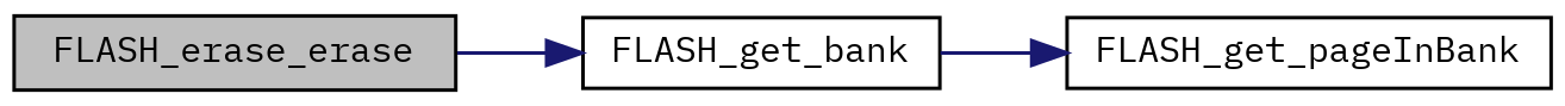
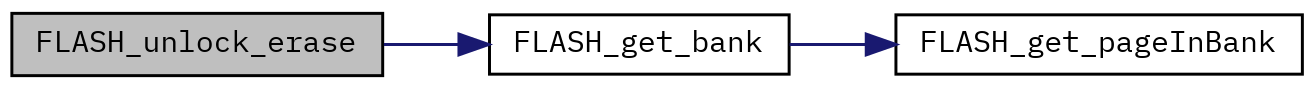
  digraph {
    fontname="IBM Plex Mono"
    rankdir=LR
    node [color=black fillcolor=white fontname="IBM Plex Mono" fontsize=10 shape=record style=filled]
    edge [color=midnightblue fontname="IBM Plex Mono" fontsize=10 labelfontname=Helvetica labelfontsize=10 style=solid]
-   n1 [fillcolor=grey75 fontcolor=black height=0.2 label=FLASH_erase_erase width=0.4]
+   n1 [fillcolor=grey75 fontcolor=black height=0.2 label=FLASH_unlock_erase width=0.4]
    n2 [height=0.2 label=FLASH_get_bank width=0.4]
    n3 [height=0.2 label=FLASH_get_pageInBank width=0.4]
    n1 -> n2
    n2 -> n3
  }
